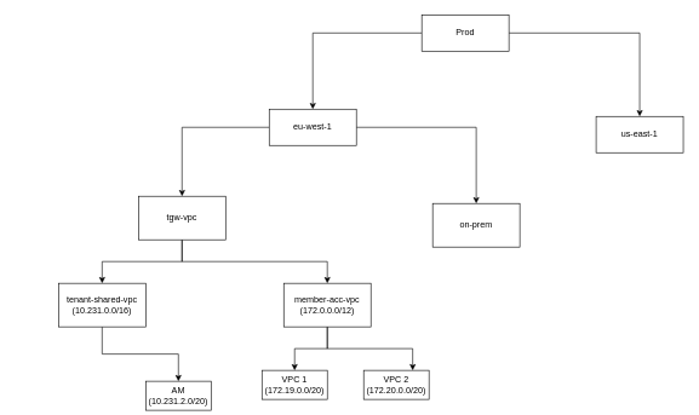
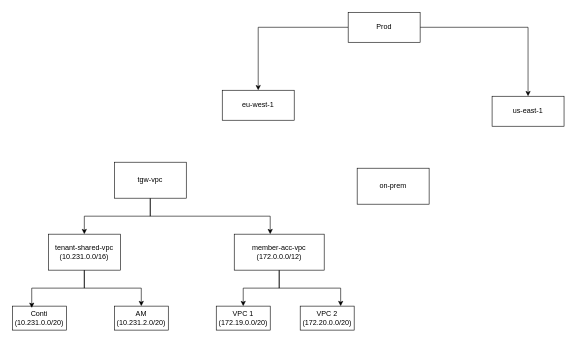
  <mxCell id="0" />
  <mxCell id="1" parent="0" />
  <mxCell id="2" style="edgeStyle=orthogonalEdgeStyle;rounded=0;orthogonalLoop=1;jettySize=auto;html=1;entryX=0.5;entryY=0;entryDx=0;entryDy=0;" edge="1" parent="1" source="4" target="7"><mxGeometry relative="1" as="geometry" /></mxCell>
  <mxCell id="3" style="edgeStyle=orthogonalEdgeStyle;rounded=0;orthogonalLoop=1;jettySize=auto;html=1;" edge="1" parent="1" source="4" target="8"><mxGeometry relative="1" as="geometry" /></mxCell>
  <mxCell id="4" value="Prod" style="rounded=0;whiteSpace=wrap;html=1;" vertex="1" parent="1"><mxGeometry x="580" y="20" width="120" height="50" as="geometry" /></mxCell>
- <mxCell id="5" style="edgeStyle=orthogonalEdgeStyle;rounded=0;orthogonalLoop=1;jettySize=auto;html=1;entryX=0.5;entryY=0;entryDx=0;entryDy=0;" edge="1" parent="1" source="7" target="12"><mxGeometry relative="1" as="geometry" /></mxCell>
- <mxCell id="6" style="edgeStyle=orthogonalEdgeStyle;rounded=0;orthogonalLoop=1;jettySize=auto;html=1;" edge="1" parent="1" source="7" target="9"><mxGeometry relative="1" as="geometry" /></mxCell>
  <mxCell id="7" value="eu-west-1" style="rounded=0;whiteSpace=wrap;html=1;" vertex="1" parent="1"><mxGeometry x="370" y="150" width="120" height="50" as="geometry" /></mxCell>
  <mxCell id="8" value="us-east-1" style="rounded=0;whiteSpace=wrap;html=1;" vertex="1" parent="1"><mxGeometry x="820" y="160" width="120" height="50" as="geometry" /></mxCell>
  <mxCell id="9" value="on-prem" style="rounded=0;whiteSpace=wrap;html=1;container=0;" vertex="1" parent="1"><mxGeometry x="595" y="280" width="120" height="60" as="geometry" /></mxCell>
  <mxCell id="10" style="edgeStyle=orthogonalEdgeStyle;rounded=0;orthogonalLoop=1;jettySize=auto;html=1;" edge="1" parent="1" source="12" target="14"><mxGeometry relative="1" as="geometry" /></mxCell>
  <mxCell id="11" style="edgeStyle=orthogonalEdgeStyle;rounded=0;orthogonalLoop=1;jettySize=auto;html=1;" edge="1" parent="1" source="12" target="17"><mxGeometry relative="1" as="geometry"><Array as="points"><mxPoint x="250" y="360" /><mxPoint x="450" y="360" /></Array></mxGeometry></mxCell>
  <mxCell id="12" value="tgw-vpc" style="rounded=0;whiteSpace=wrap;html=1;container=0;" vertex="1" parent="1"><mxGeometry x="190" y="270" width="120" height="60" as="geometry" /></mxCell>
  <mxCell id="13" style="edgeStyle=orthogonalEdgeStyle;rounded=0;orthogonalLoop=1;jettySize=auto;html=1;" edge="1" parent="1" source="14" target="19"><mxGeometry relative="1" as="geometry" /></mxCell>
  <mxCell id="14" value="tenant-shared-vpc&lt;div&gt;(10.231.0.0/16)&lt;/div&gt;" style="rounded=0;whiteSpace=wrap;html=1;container=0;" vertex="1" parent="1"><mxGeometry x="80" y="390" width="120" height="60" as="geometry" /></mxCell>
  <mxCell id="15" style="edgeStyle=orthogonalEdgeStyle;rounded=0;orthogonalLoop=1;jettySize=auto;html=1;" edge="1" parent="1" source="17" target="21"><mxGeometry relative="1" as="geometry" /></mxCell>
  <mxCell id="16" style="edgeStyle=orthogonalEdgeStyle;rounded=0;orthogonalLoop=1;jettySize=auto;html=1;entryX=0.75;entryY=0;entryDx=0;entryDy=0;" edge="1" parent="1" source="17" target="22"><mxGeometry relative="1" as="geometry" /></mxCell>
- <mxCell id="17" value="member-acc-vpc&lt;div&gt;(172.0.0.0/12)&lt;/div&gt;" style="rounded=0;whiteSpace=wrap;html=1;container=0;" vertex="1" parent="1"><mxGeometry x="390" y="390" width="120" height="60" as="geometry" /></mxCell>
- <mxCell id="19" value="AM (10.231.2.0/20)" style="rounded=0;whiteSpace=wrap;html=1;container=0;" vertex="1" parent="1"><mxGeometry x="200" y="525" width="90" height="40" as="geometry" /></mxCell>
+ <mxCell id="17" value="member-acc-vpc&lt;div&gt;(172.0.0.0/12)&lt;/div&gt;" style="rounded=0;whiteSpace=wrap;html=1;container=0;" vertex="1" parent="1"><mxGeometry x="390" y="390" width="150" height="60" as="geometry" /></mxCell>
+ <mxCell id="18" value="Conti (10.231.0.0/20)" style="rounded=0;whiteSpace=wrap;html=1;container=0;" vertex="1" parent="1"><mxGeometry x="20" y="510" width="90" height="40" as="geometry" /></mxCell>
+ <mxCell id="19" value="AM (10.231.2.0/20)" style="rounded=0;whiteSpace=wrap;html=1;container=0;" vertex="1" parent="1"><mxGeometry x="190" y="510" width="90" height="40" as="geometry" /></mxCell>
+ <mxCell id="20" style="edgeStyle=orthogonalEdgeStyle;rounded=0;orthogonalLoop=1;jettySize=auto;html=1;entryX=0.359;entryY=0.074;entryDx=0;entryDy=0;entryPerimeter=0;" edge="1" parent="1" source="14" target="18"><mxGeometry relative="1" as="geometry" /></mxCell>
  <mxCell id="21" value="VPC 1 (172.19.0.0/20)" style="rounded=0;whiteSpace=wrap;html=1;container=0;" vertex="1" parent="1"><mxGeometry x="360" y="510" width="90" height="40" as="geometry" /></mxCell>
  <mxCell id="22" value="VPC 2 (172.20.0.0/20)" style="rounded=0;whiteSpace=wrap;html=1;container=0;" vertex="1" parent="1"><mxGeometry x="500" y="510" width="90" height="40" as="geometry" /></mxCell>
